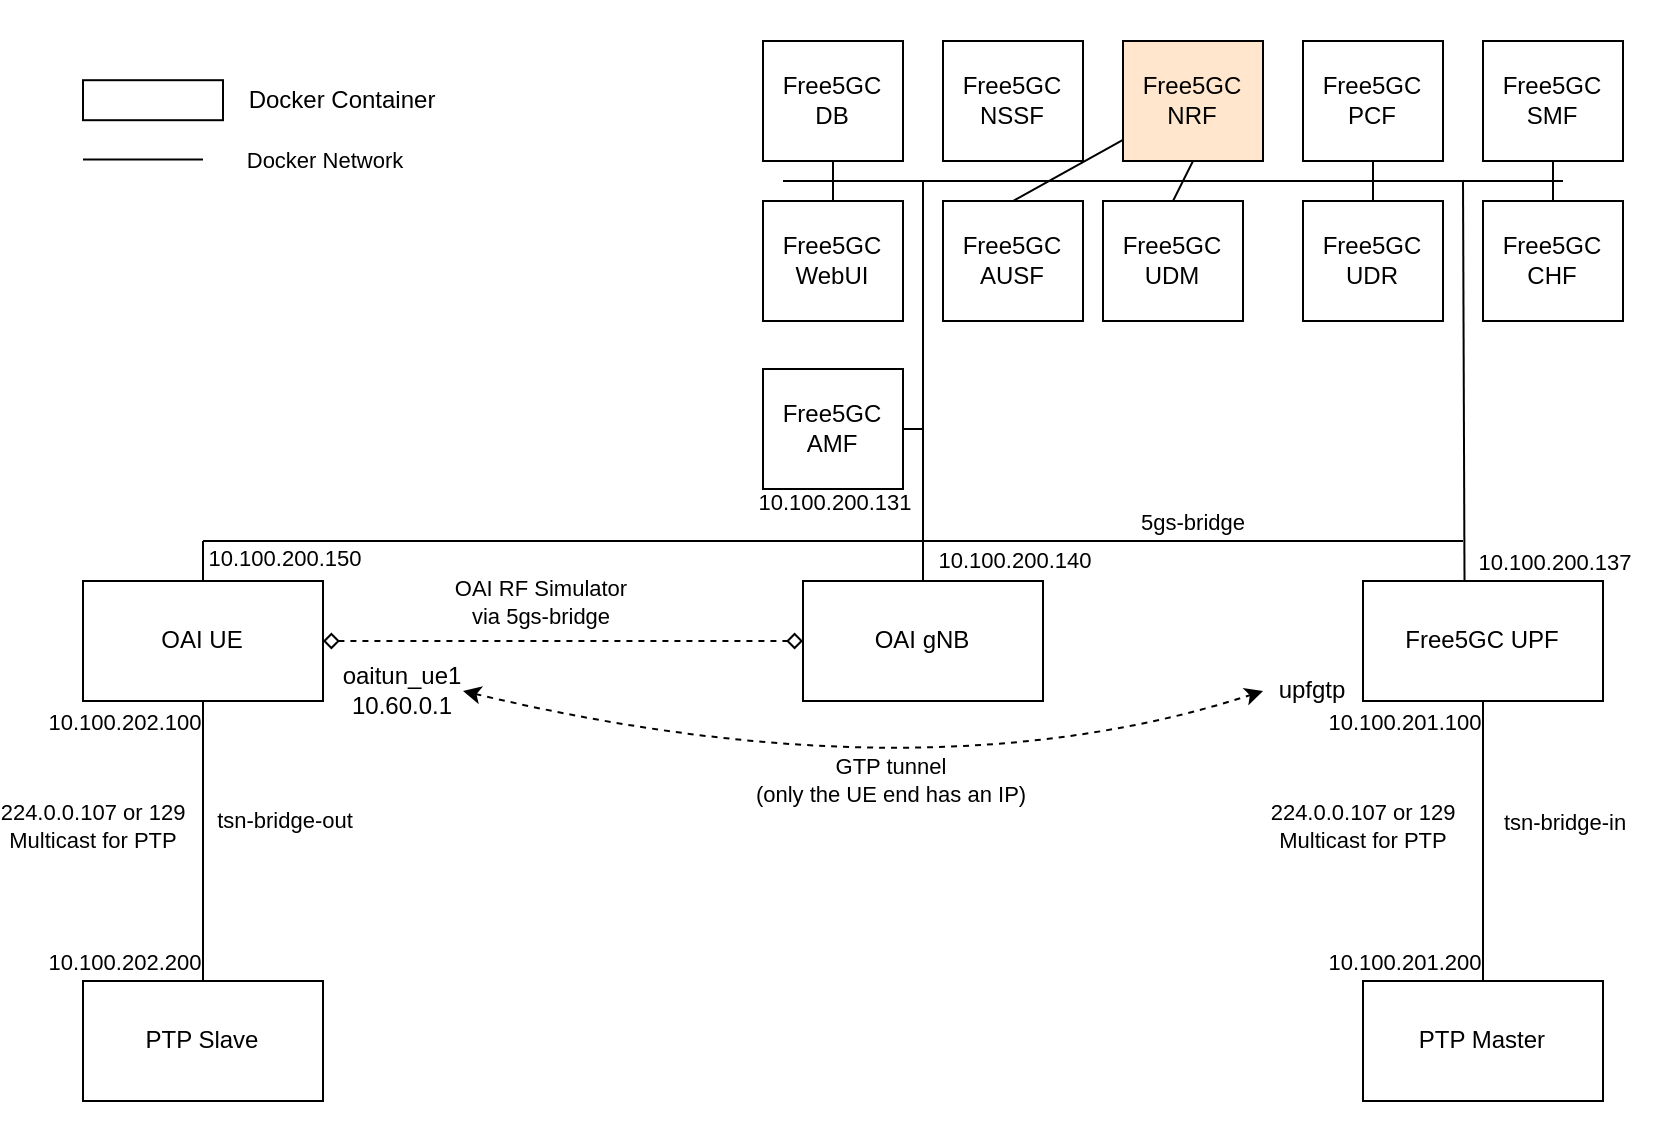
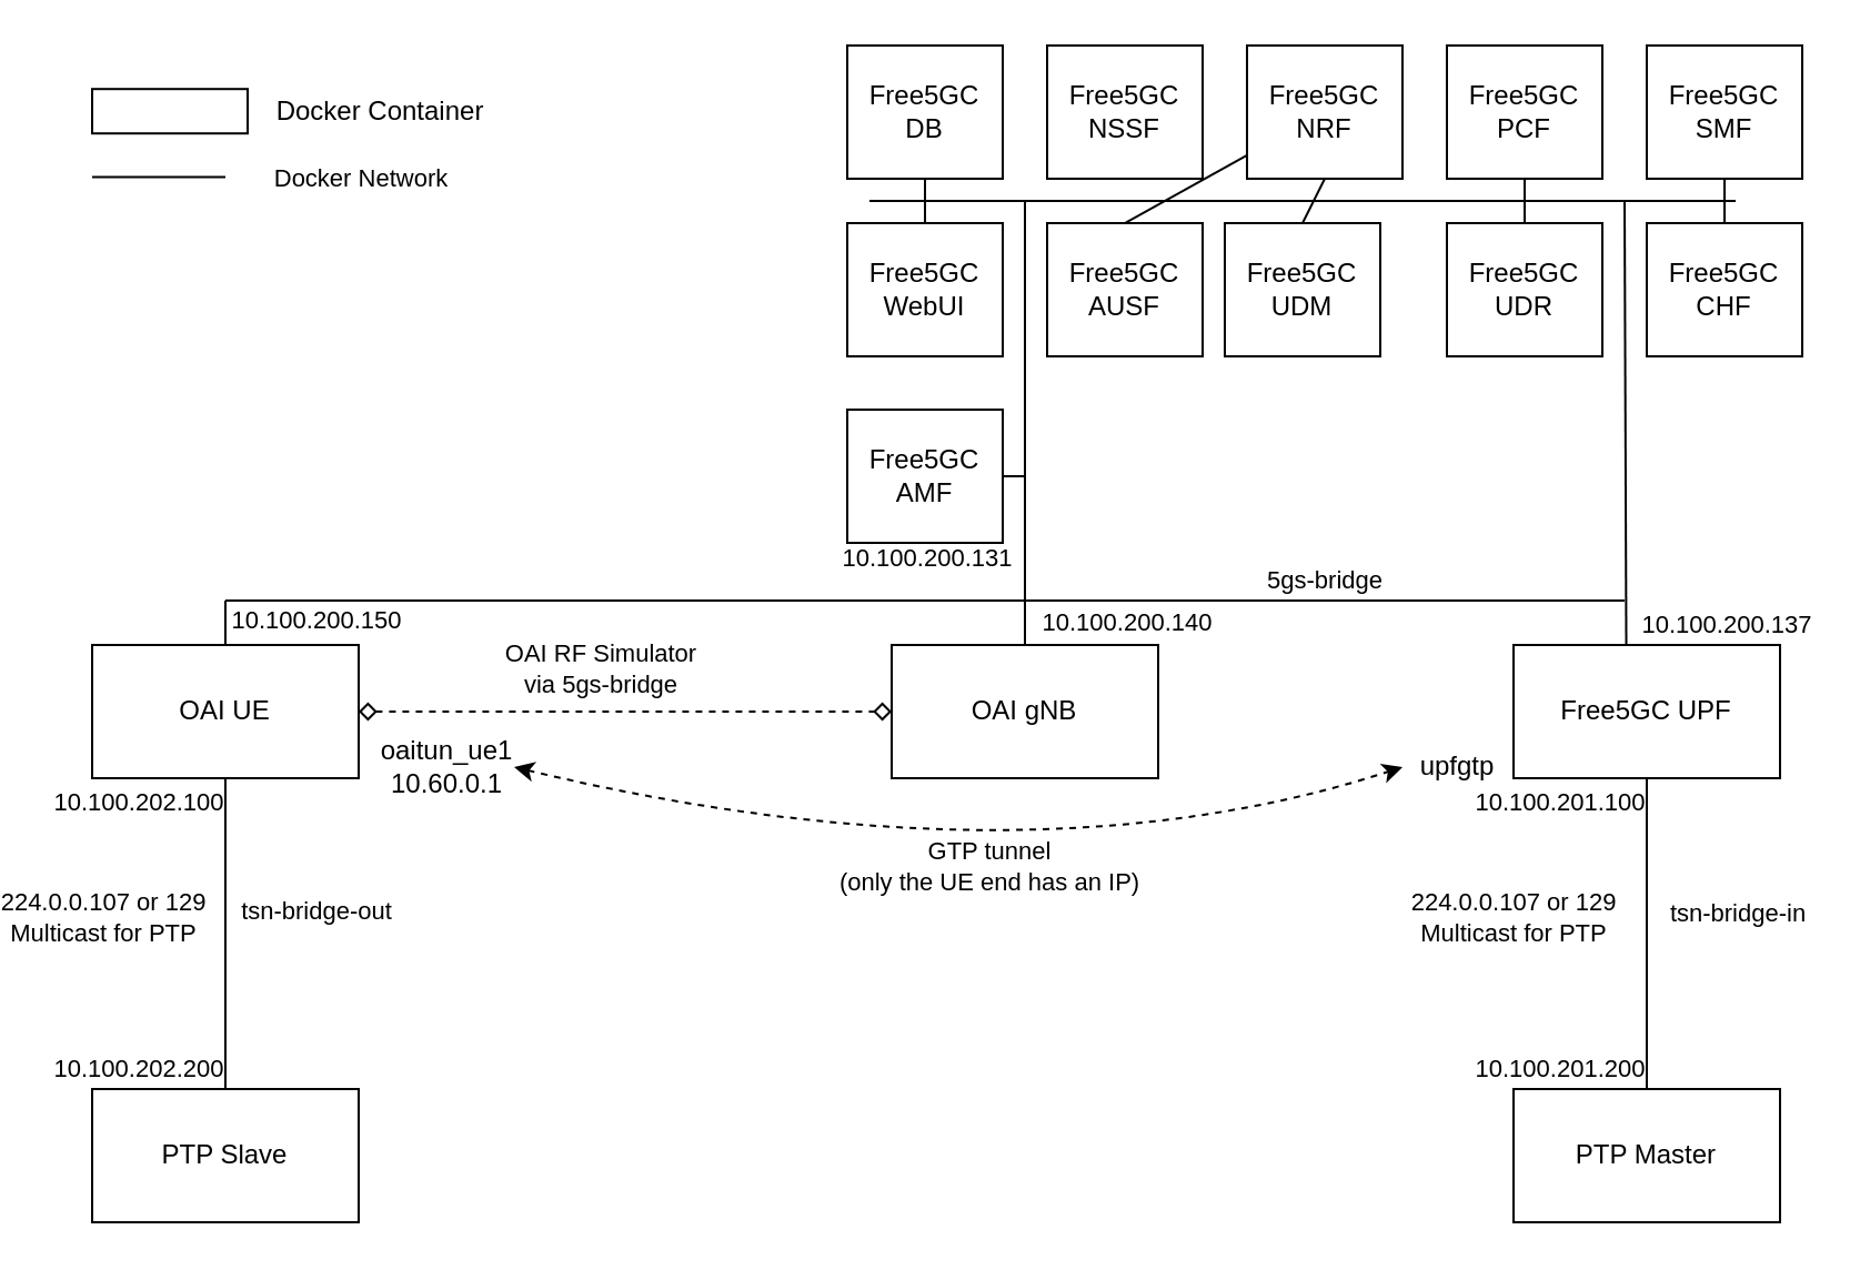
  <mxCell id="0" />
  <mxCell id="1" parent="0" />
  <mxCell id="2" value="" style="endArrow=none;html=1;rounded=0;entryX=0.423;entryY=0.021;entryDx=0;entryDy=0;entryPerimeter=0;" parent="1" target="7" edge="1"><mxGeometry width="50" height="50" relative="1" as="geometry"><mxPoint x="710" y="90" as="sourcePoint" /><mxPoint x="480" y="210" as="targetPoint" /></mxGeometry></mxCell>
  <mxCell id="3" value="OAI UE" style="rounded=0;whiteSpace=wrap;html=1;" parent="1" vertex="1"><mxGeometry x="20" y="290" width="120" height="60" as="geometry" /></mxCell>
  <mxCell id="4" value="OAI gNB" style="rounded=0;whiteSpace=wrap;html=1;" parent="1" vertex="1"><mxGeometry x="380" y="290" width="120" height="60" as="geometry" /></mxCell>
  <mxCell id="5" value="" style="endArrow=diamond;html=1;rounded=0;exitX=1;exitY=0.5;exitDx=0;exitDy=0;endFill=0;startArrow=diamond;startFill=0;entryX=0;entryY=0.5;entryDx=0;entryDy=0;dashed=1;" parent="1" source="3" target="4" edge="1"><mxGeometry width="50" height="50" relative="1" as="geometry"><mxPoint x="230" y="370" as="sourcePoint" /><mxPoint x="260" y="320" as="targetPoint" /></mxGeometry></mxCell>
  <mxCell id="6" value="OAI RF Simulator&lt;br&gt;via 5gs-bridge" style="edgeLabel;html=1;align=center;verticalAlign=middle;resizable=0;points=[];" parent="5" vertex="1" connectable="0"><mxGeometry x="-0.197" y="1" relative="1" as="geometry"><mxPoint x="12" y="-19" as="offset" /></mxGeometry></mxCell>
  <mxCell id="7" value="Free5GC UPF" style="rounded=0;whiteSpace=wrap;html=1;" parent="1" vertex="1"><mxGeometry x="660" y="290" width="120" height="60" as="geometry" /></mxCell>
  <mxCell id="8" value="oaitun_ue1&lt;br&gt;10.60.0.1" style="text;html=1;strokeColor=none;fillColor=none;align=center;verticalAlign=middle;whiteSpace=wrap;rounded=0;" parent="1" vertex="1"><mxGeometry x="150" y="330" width="60" height="30" as="geometry" /></mxCell>
  <mxCell id="9" value="upfgtp" style="text;html=1;strokeColor=none;fillColor=none;align=center;verticalAlign=middle;whiteSpace=wrap;rounded=0;" parent="1" vertex="1"><mxGeometry x="610" y="330" width="50" height="30" as="geometry" /></mxCell>
  <mxCell id="10" value="" style="curved=1;endArrow=classic;html=1;rounded=0;exitX=1;exitY=0.5;exitDx=0;exitDy=0;entryX=0;entryY=0.5;entryDx=0;entryDy=0;dashed=1;startArrow=classic;startFill=1;" parent="1" source="8" target="9" edge="1"><mxGeometry width="50" height="50" relative="1" as="geometry"><mxPoint x="110" y="390" as="sourcePoint" /><mxPoint x="680" y="390" as="targetPoint" /><Array as="points"><mxPoint x="440" y="400" /></Array></mxGeometry></mxCell>
  <mxCell id="11" value="GTP tunnel&lt;br&gt;(only the UE end has an IP)" style="edgeLabel;html=1;align=center;verticalAlign=middle;resizable=0;points=[];" parent="10" vertex="1" connectable="0"><mxGeometry x="-0.057" y="23" relative="1" as="geometry"><mxPoint x="18" y="21" as="offset" /></mxGeometry></mxCell>
  <mxCell id="12" value="Free5GC WebUI" style="rounded=0;whiteSpace=wrap;html=1;" parent="1" vertex="1"><mxGeometry x="360" y="100" width="70" height="60" as="geometry" /></mxCell>
- <mxCell id="13" value="Free5GC NRF" style="rounded=0;whiteSpace=wrap;html=1;fillColor=#ffe6cc;" parent="1" vertex="1"><mxGeometry x="540" y="20" width="70" height="60" as="geometry" /></mxCell>
+ <mxCell id="13" value="Free5GC NRF" style="rounded=0;whiteSpace=wrap;html=1;" parent="1" vertex="1"><mxGeometry x="540" y="20" width="70" height="60" as="geometry" /></mxCell>
  <mxCell id="14" value="Free5GC AMF" style="rounded=0;whiteSpace=wrap;html=1;" parent="1" vertex="1"><mxGeometry x="360" y="184" width="70" height="60" as="geometry" /></mxCell>
  <mxCell id="15" value="Free5GC AUSF" style="rounded=0;whiteSpace=wrap;html=1;" parent="1" vertex="1"><mxGeometry x="450" y="100" width="70" height="60" as="geometry" /></mxCell>
  <mxCell id="16" value="Free5GC NSSF" style="rounded=0;whiteSpace=wrap;html=1;" parent="1" vertex="1"><mxGeometry x="450" y="20" width="70" height="60" as="geometry" /></mxCell>
  <mxCell id="17" value="Free5GC PCF" style="rounded=0;whiteSpace=wrap;html=1;" parent="1" vertex="1"><mxGeometry x="630" y="20" width="70" height="60" as="geometry" /></mxCell>
  <mxCell id="18" value="Free5GC SMF" style="rounded=0;whiteSpace=wrap;html=1;" parent="1" vertex="1"><mxGeometry x="720" y="20" width="70" height="60" as="geometry" /></mxCell>
  <mxCell id="19" value="Free5GC UDM" style="rounded=0;whiteSpace=wrap;html=1;" parent="1" vertex="1"><mxGeometry x="530" y="100" width="70" height="60" as="geometry" /></mxCell>
  <mxCell id="20" value="Free5GC UDR" style="rounded=0;whiteSpace=wrap;html=1;" parent="1" vertex="1"><mxGeometry x="630" y="100" width="70" height="60" as="geometry" /></mxCell>
  <mxCell id="21" value="Free5GC CHF" style="rounded=0;whiteSpace=wrap;html=1;" parent="1" vertex="1"><mxGeometry x="720" y="100" width="70" height="60" as="geometry" /></mxCell>
  <mxCell id="22" value="Free5GC DB" style="rounded=0;whiteSpace=wrap;html=1;" parent="1" vertex="1"><mxGeometry x="360" y="20" width="70" height="60" as="geometry" /></mxCell>
  <mxCell id="23" value="5gs-bridge" style="edgeLabel;html=1;align=center;verticalAlign=middle;resizable=0;points=[];" parent="1" vertex="1" connectable="0"><mxGeometry x="574.995" y="260" as="geometry" /></mxCell>
  <mxCell id="24" value="" style="rounded=0;whiteSpace=wrap;html=1;" parent="1" vertex="1"><mxGeometry x="20" y="39.6" width="70" height="20" as="geometry" /></mxCell>
  <mxCell id="25" value="Docker Container" style="text;html=1;strokeColor=none;fillColor=none;align=center;verticalAlign=middle;whiteSpace=wrap;rounded=0;" parent="1" vertex="1"><mxGeometry x="100" y="34.6" width="100" height="30" as="geometry" /></mxCell>
  <mxCell id="26" value="" style="endArrow=none;html=1;rounded=0;exitX=0.5;exitY=0;exitDx=0;exitDy=0;" parent="1" source="4" edge="1"><mxGeometry width="50" height="50" relative="1" as="geometry"><mxPoint x="440" y="250" as="sourcePoint" /><mxPoint x="440" y="90" as="targetPoint" /></mxGeometry></mxCell>
  <mxCell id="27" value="10.100.200.140" style="edgeLabel;html=1;align=center;verticalAlign=middle;resizable=0;points=[];" parent="26" vertex="1" connectable="0"><mxGeometry x="-0.89" relative="1" as="geometry"><mxPoint x="45" as="offset" /></mxGeometry></mxCell>
  <mxCell id="28" value="" style="endArrow=none;html=1;rounded=0;" parent="1" edge="1"><mxGeometry width="50" height="50" relative="1" as="geometry"><mxPoint x="760" y="90" as="sourcePoint" /><mxPoint x="370" y="90" as="targetPoint" /></mxGeometry></mxCell>
  <mxCell id="29" value="" style="endArrow=none;html=1;rounded=0;entryX=0.5;entryY=1;entryDx=0;entryDy=0;exitX=0.5;exitY=0;exitDx=0;exitDy=0;" parent="1" source="12" target="22" edge="1"><mxGeometry width="50" height="50" relative="1" as="geometry"><mxPoint x="390" y="90" as="sourcePoint" /><mxPoint x="410" y="100" as="targetPoint" /></mxGeometry></mxCell>
  <mxCell id="30" value="" style="endArrow=none;html=1;rounded=0;exitX=0.5;exitY=0;exitDx=0;exitDy=0;" parent="1" source="15" target="13" edge="1"><mxGeometry width="50" height="50" relative="1" as="geometry"><mxPoint x="385" y="110" as="sourcePoint" /><mxPoint x="385" y="90" as="targetPoint" /></mxGeometry></mxCell>
  <mxCell id="31" value="" style="endArrow=none;html=1;rounded=0;entryX=0.5;entryY=1;entryDx=0;entryDy=0;exitX=0.5;exitY=0;exitDx=0;exitDy=0;" parent="1" source="19" target="13" edge="1"><mxGeometry width="50" height="50" relative="1" as="geometry"><mxPoint x="495" y="110" as="sourcePoint" /><mxPoint x="495" y="90" as="targetPoint" /></mxGeometry></mxCell>
  <mxCell id="32" value="" style="endArrow=none;html=1;rounded=0;entryX=0.5;entryY=1;entryDx=0;entryDy=0;exitX=0.5;exitY=0;exitDx=0;exitDy=0;" parent="1" source="20" target="17" edge="1"><mxGeometry width="50" height="50" relative="1" as="geometry"><mxPoint x="585" y="110" as="sourcePoint" /><mxPoint x="585" y="90" as="targetPoint" /></mxGeometry></mxCell>
  <mxCell id="33" value="" style="endArrow=none;html=1;rounded=0;entryX=0.5;entryY=1;entryDx=0;entryDy=0;exitX=0.5;exitY=0;exitDx=0;exitDy=0;" parent="1" source="21" target="18" edge="1"><mxGeometry width="50" height="50" relative="1" as="geometry"><mxPoint x="675" y="110" as="sourcePoint" /><mxPoint x="675" y="90" as="targetPoint" /></mxGeometry></mxCell>
  <mxCell id="34" value="" style="endArrow=none;html=1;rounded=0;exitX=1;exitY=0.5;exitDx=0;exitDy=0;" parent="1" source="14" edge="1"><mxGeometry width="50" height="50" relative="1" as="geometry"><mxPoint x="405" y="110" as="sourcePoint" /><mxPoint x="440" y="214" as="targetPoint" /></mxGeometry></mxCell>
  <mxCell id="35" value="" style="endArrow=none;html=1;rounded=0;" parent="1" edge="1"><mxGeometry width="50" height="50" relative="1" as="geometry"><mxPoint x="440" y="270" as="sourcePoint" /><mxPoint x="710" y="270" as="targetPoint" /></mxGeometry></mxCell>
  <mxCell id="36" value="" style="endArrow=none;html=1;rounded=0;" parent="1" edge="1"><mxGeometry width="50" height="50" relative="1" as="geometry"><mxPoint x="80" y="270" as="sourcePoint" /><mxPoint x="440" y="270" as="targetPoint" /></mxGeometry></mxCell>
  <mxCell id="37" value="" style="endArrow=none;html=1;rounded=0;entryX=0.5;entryY=0;entryDx=0;entryDy=0;" parent="1" target="3" edge="1"><mxGeometry width="50" height="50" relative="1" as="geometry"><mxPoint x="80" y="270" as="sourcePoint" /><mxPoint x="450" y="280" as="targetPoint" /></mxGeometry></mxCell>
  <mxCell id="38" value="10.100.200.150" style="edgeLabel;html=1;align=center;verticalAlign=middle;resizable=0;points=[];" parent="37" vertex="1" connectable="0"><mxGeometry x="-0.233" y="1" relative="1" as="geometry"><mxPoint x="39" as="offset" /></mxGeometry></mxCell>
  <mxCell id="39" value="10.100.200.137" style="edgeLabel;html=1;align=center;verticalAlign=middle;resizable=0;points=[];" parent="1" vertex="1" connectable="0"><mxGeometry x="755" y="280.003" as="geometry" /></mxCell>
  <mxCell id="40" value="10.100.200.131" style="edgeLabel;html=1;align=center;verticalAlign=middle;resizable=0;points=[];" parent="1" vertex="1" connectable="0"><mxGeometry x="395" y="250.003" as="geometry" /></mxCell>
  <mxCell id="41" value="PTP Slave" style="rounded=0;whiteSpace=wrap;html=1;" parent="1" vertex="1"><mxGeometry x="20" y="490" width="120" height="60" as="geometry" /></mxCell>
  <mxCell id="42" value="PTP Master" style="rounded=0;whiteSpace=wrap;html=1;" parent="1" vertex="1"><mxGeometry x="660" y="490" width="120" height="60" as="geometry" /></mxCell>
  <mxCell id="43" value="" style="endArrow=none;html=1;rounded=0;entryX=0.5;entryY=0;entryDx=0;entryDy=0;exitX=0.5;exitY=1;exitDx=0;exitDy=0;" parent="1" source="3" target="41" edge="1"><mxGeometry width="50" height="50" relative="1" as="geometry"><mxPoint x="81" y="350" as="sourcePoint" /><mxPoint x="80.5" y="551" as="targetPoint" /></mxGeometry></mxCell>
  <mxCell id="44" value="tsn-bridge-out" style="edgeLabel;html=1;align=center;verticalAlign=middle;resizable=0;points=[];" parent="43" vertex="1" connectable="0"><mxGeometry x="-0.323" relative="1" as="geometry"><mxPoint x="40" y="12" as="offset" /></mxGeometry></mxCell>
  <mxCell id="45" value="" style="endArrow=none;html=1;rounded=0;entryX=0.5;entryY=0;entryDx=0;entryDy=0;exitX=0.5;exitY=1;exitDx=0;exitDy=0;" parent="1" source="7" target="42" edge="1"><mxGeometry width="50" height="50" relative="1" as="geometry"><mxPoint x="830" y="340" as="sourcePoint" /><mxPoint x="830" y="480" as="targetPoint" /></mxGeometry></mxCell>
  <mxCell id="46" value="" style="endArrow=none;html=1;rounded=0;entryX=0.5;entryY=0;entryDx=0;entryDy=0;" parent="1" edge="1"><mxGeometry width="50" height="50" relative="1" as="geometry"><mxPoint x="20" y="79.2" as="sourcePoint" /><mxPoint x="80" y="79.2" as="targetPoint" /></mxGeometry></mxCell>
  <mxCell id="47" value="Docker Network" style="edgeLabel;html=1;align=center;verticalAlign=middle;resizable=0;points=[];" parent="46" vertex="1" connectable="0"><mxGeometry x="-0.323" relative="1" as="geometry"><mxPoint x="100" as="offset" /></mxGeometry></mxCell>
  <mxCell id="48" value="tsn-bridge-in" style="edgeLabel;html=1;align=center;verticalAlign=middle;resizable=0;points=[];" parent="1" vertex="1" connectable="0"><mxGeometry x="760" y="410" as="geometry" /></mxCell>
  <mxCell id="49" value="10.100.202.100" style="edgeLabel;html=1;align=center;verticalAlign=middle;resizable=0;points=[];" parent="1" vertex="1" connectable="0"><mxGeometry x="40" y="360" as="geometry" /></mxCell>
  <mxCell id="50" value="10.100.202.200" style="edgeLabel;html=1;align=center;verticalAlign=middle;resizable=0;points=[];" parent="1" vertex="1" connectable="0"><mxGeometry x="40" y="480" as="geometry" /></mxCell>
  <mxCell id="51" value="10.100.201.100" style="edgeLabel;html=1;align=center;verticalAlign=middle;resizable=0;points=[];" parent="1" vertex="1" connectable="0"><mxGeometry x="680" y="360" as="geometry" /></mxCell>
  <mxCell id="52" value="10.100.201.200" style="edgeLabel;html=1;align=center;verticalAlign=middle;resizable=0;points=[];" parent="1" vertex="1" connectable="0"><mxGeometry x="680" y="480" as="geometry" /></mxCell>
  <mxCell id="53" value="224.0.0.107 or 129 &lt;br&gt;Multicast for PTP" style="edgeLabel;html=1;align=center;verticalAlign=middle;resizable=0;points=[];" parent="1" vertex="1" connectable="0"><mxGeometry x="665" y="410" as="geometry"><mxPoint x="-6" y="2" as="offset" /></mxGeometry></mxCell>
  <mxCell id="54" value="224.0.0.107 or 129 &lt;br&gt;Multicast for PTP" style="edgeLabel;html=1;align=center;verticalAlign=middle;resizable=0;points=[];" parent="1" vertex="1" connectable="0"><mxGeometry x="30" y="410" as="geometry"><mxPoint x="-6" y="2" as="offset" /></mxGeometry></mxCell>
